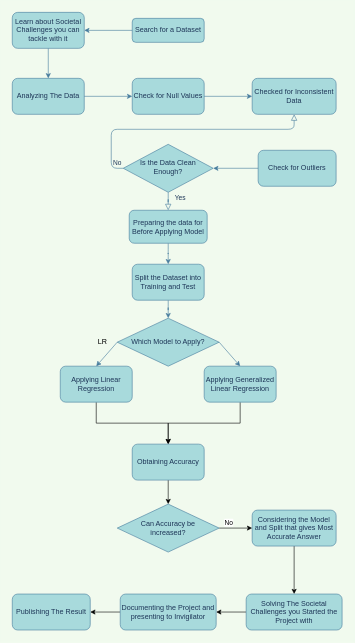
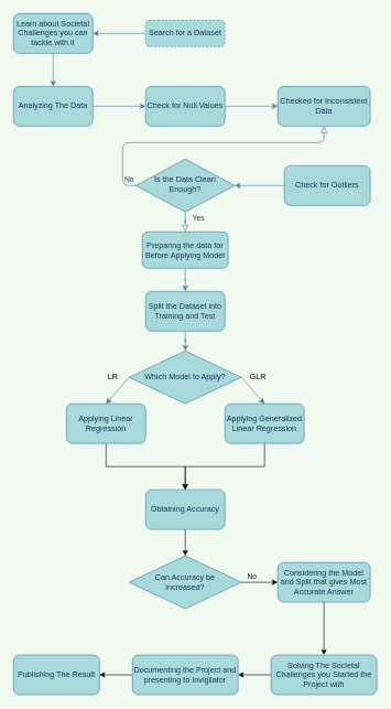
  <mxCell id="0" />
  <mxCell id="1" parent="0" />
- <mxCell id="2" value="Search for a Dataset" style="whiteSpace=wrap;html=1;fontSize=12;glass=0;strokeWidth=1;shadow=0;fillColor=#A8DADC;strokeColor=#457B9D;fontColor=#1D3557;rounded=1;" parent="1" vertex="1"><mxGeometry x="220" y="30" width="120" height="40" as="geometry" /></mxCell>
+ <mxCell id="2" value="Search for a Dataset" style="whiteSpace=wrap;html=1;fontSize=12;glass=0;strokeWidth=1;shadow=0;fillColor=#A8DADC;strokeColor=#457B9D;fontColor=#1D3557;rounded=1;dashed=1;" parent="1" vertex="1"><mxGeometry x="220" y="30" width="120" height="40" as="geometry" /></mxCell>
  <mxCell id="3" value="" style="edgeStyle=orthogonalEdgeStyle;orthogonalLoop=1;jettySize=auto;html=1;strokeColor=#457B9D;fontColor=#1D3557;labelBackgroundColor=#F1FAEE;" parent="1" source="4" target="12" edge="1"><mxGeometry relative="1" as="geometry" /></mxCell>
  <mxCell id="4" value="Learn about Societal Challenges you can tackle with it" style="whiteSpace=wrap;html=1;fontSize=12;glass=0;strokeWidth=1;shadow=0;fillColor=#A8DADC;strokeColor=#457B9D;fontColor=#1D3557;rounded=1;" parent="1" vertex="1"><mxGeometry x="20" y="20" width="120" height="60" as="geometry" /></mxCell>
  <mxCell id="5" value="No" style="html=1;jettySize=auto;orthogonalLoop=1;fontSize=11;endArrow=block;endFill=0;endSize=8;strokeWidth=1;shadow=0;labelBackgroundColor=none;edgeStyle=orthogonalEdgeStyle;strokeColor=#457B9D;fontColor=#1D3557;exitX=0;exitY=0.5;exitDx=0;exitDy=0;" parent="1" source="7" target="17" edge="1"><mxGeometry x="-0.861" y="-10" relative="1" as="geometry"><mxPoint as="offset" /><mxPoint x="80" y="270" as="targetPoint" /><mxPoint x="190" y="320" as="sourcePoint" /></mxGeometry></mxCell>
  <mxCell id="6" value="Yes" style="edgeStyle=orthogonalEdgeStyle;html=1;jettySize=auto;orthogonalLoop=1;fontSize=11;endArrow=block;endFill=0;endSize=8;strokeWidth=1;shadow=0;labelBackgroundColor=none;strokeColor=#457B9D;fontColor=#1D3557;" parent="1" source="7" target="9" edge="1"><mxGeometry x="0.2" y="20" relative="1" as="geometry"><mxPoint as="offset" /></mxGeometry></mxCell>
  <mxCell id="7" value="Is the Data Clean Enough?" style="rhombus;whiteSpace=wrap;html=1;shadow=0;fontFamily=Helvetica;fontSize=12;align=center;strokeWidth=1;spacing=6;spacingTop=-4;fillColor=#A8DADC;strokeColor=#457B9D;fontColor=#1D3557;rounded=0;" parent="1" vertex="1"><mxGeometry x="205" y="240" width="150" height="80" as="geometry" /></mxCell>
  <mxCell id="8" value="" style="edgeStyle=orthogonalEdgeStyle;curved=0;rounded=1;sketch=0;orthogonalLoop=1;jettySize=auto;html=1;fontColor=#1D3557;strokeColor=#457B9D;fillColor=#A8DADC;" parent="1" source="9" target="28" edge="1"><mxGeometry relative="1" as="geometry" /></mxCell>
  <mxCell id="9" value="Preparing the data for Before Applying Model" style="whiteSpace=wrap;html=1;fontSize=12;glass=0;strokeWidth=1;shadow=0;fillColor=#A8DADC;strokeColor=#457B9D;fontColor=#1D3557;rounded=1;" parent="1" vertex="1"><mxGeometry x="215" y="350" width="130" height="55" as="geometry" /></mxCell>
  <mxCell id="10" value="" style="edgeStyle=orthogonalEdgeStyle;orthogonalLoop=1;jettySize=auto;html=1;opacity=0;strokeColor=#457B9D;fontColor=#1D3557;labelBackgroundColor=#F1FAEE;" parent="1" source="12" target="16" edge="1"><mxGeometry relative="1" as="geometry" /></mxCell>
  <mxCell id="11" value="" style="edgeStyle=orthogonalEdgeStyle;orthogonalLoop=1;jettySize=auto;html=1;opacity=0;strokeColor=#457B9D;fontColor=#1D3557;labelBackgroundColor=#F1FAEE;" parent="1" source="12" target="16" edge="1"><mxGeometry relative="1" as="geometry" /></mxCell>
  <mxCell id="12" value="Analyzing The Data" style="whiteSpace=wrap;html=1;shadow=0;strokeWidth=1;glass=0;fillColor=#A8DADC;strokeColor=#457B9D;fontColor=#1D3557;rounded=1;" parent="1" vertex="1"><mxGeometry x="20" y="130" width="120" height="60" as="geometry" /></mxCell>
  <mxCell id="13" value="Check for Outliers" style="whiteSpace=wrap;html=1;shadow=0;strokeWidth=1;glass=0;fillColor=#A8DADC;strokeColor=#457B9D;fontColor=#1D3557;rounded=1;" parent="1" vertex="1"><mxGeometry x="430" y="250" width="130" height="60" as="geometry" /></mxCell>
  <mxCell id="14" value="" style="edgeStyle=orthogonalEdgeStyle;orthogonalLoop=1;jettySize=auto;html=1;opacity=0;strokeColor=#457B9D;fontColor=#1D3557;labelBackgroundColor=#F1FAEE;" parent="1" source="16" target="17" edge="1"><mxGeometry relative="1" as="geometry" /></mxCell>
  <mxCell id="15" value="" style="edgeStyle=orthogonalEdgeStyle;orthogonalLoop=1;jettySize=auto;html=1;opacity=0;endArrow=block;endFill=1;strokeColor=#457B9D;fontColor=#1D3557;labelBackgroundColor=#F1FAEE;" parent="1" source="16" target="12" edge="1"><mxGeometry relative="1" as="geometry" /></mxCell>
  <mxCell id="16" value="Check for Null Values" style="whiteSpace=wrap;html=1;shadow=0;strokeWidth=1;glass=0;fillColor=#A8DADC;strokeColor=#457B9D;fontColor=#1D3557;rounded=1;" parent="1" vertex="1"><mxGeometry x="220" y="130" width="120" height="60" as="geometry" /></mxCell>
  <mxCell id="17" value="Checked for Inconsistent Data" style="whiteSpace=wrap;html=1;shadow=0;strokeWidth=1;glass=0;fillColor=#A8DADC;strokeColor=#457B9D;fontColor=#1D3557;rounded=1;" parent="1" vertex="1"><mxGeometry x="420" y="130" width="140" height="60" as="geometry" /></mxCell>
  <mxCell id="18" value="Which Model to Apply?" style="rhombus;whiteSpace=wrap;html=1;shadow=0;strokeWidth=1;glass=0;fillColor=#A8DADC;strokeColor=#457B9D;fontColor=#1D3557;rounded=0;" parent="1" vertex="1"><mxGeometry x="195" y="530" width="170" height="80" as="geometry" /></mxCell>
  <mxCell id="19" value="" style="endArrow=classic;html=1;rounded=1;sketch=0;fontColor=#1D3557;strokeColor=#457B9D;fillColor=#A8DADC;curved=0;entryX=0;entryY=0.5;entryDx=0;entryDy=0;" parent="1" target="17" edge="1"><mxGeometry width="50" height="50" relative="1" as="geometry"><mxPoint x="340" y="160" as="sourcePoint" /><mxPoint x="390" y="110" as="targetPoint" /></mxGeometry></mxCell>
  <mxCell id="20" value="" style="endArrow=classic;html=1;rounded=1;sketch=0;fontColor=#1D3557;strokeColor=#457B9D;fillColor=#A8DADC;curved=0;entryX=0;entryY=0.5;entryDx=0;entryDy=0;" parent="1" target="16" edge="1"><mxGeometry width="50" height="50" relative="1" as="geometry"><mxPoint x="140" y="160" as="sourcePoint" /><mxPoint x="190" y="110" as="targetPoint" /></mxGeometry></mxCell>
  <mxCell id="21" value="" style="endArrow=classic;html=1;rounded=1;sketch=0;fontColor=#1D3557;strokeColor=#457B9D;fillColor=#A8DADC;curved=0;exitX=0;exitY=0.5;exitDx=0;exitDy=0;entryX=1;entryY=0.5;entryDx=0;entryDy=0;" parent="1" source="13" target="7" edge="1"><mxGeometry width="50" height="50" relative="1" as="geometry"><mxPoint x="250" y="290" as="sourcePoint" /><mxPoint x="370" y="270" as="targetPoint" /></mxGeometry></mxCell>
  <mxCell id="22" value="" style="endArrow=classic;html=1;rounded=1;sketch=0;fontColor=#1D3557;strokeColor=#457B9D;fillColor=#A8DADC;curved=0;entryX=1;entryY=0.5;entryDx=0;entryDy=0;exitX=0;exitY=0.5;exitDx=0;exitDy=0;" parent="1" target="4" edge="1" source="2"><mxGeometry width="50" height="50" relative="1" as="geometry"><mxPoint x="80" y="-40" as="sourcePoint" /><mxPoint x="130" y="-90" as="targetPoint" /></mxGeometry></mxCell>
  <mxCell id="23" value="" style="edgeStyle=orthogonalEdgeStyle;rounded=0;orthogonalLoop=1;jettySize=auto;html=1;entryX=0.5;entryY=0;entryDx=0;entryDy=0;" edge="1" parent="1" source="24" target="32"><mxGeometry relative="1" as="geometry"><mxPoint x="160" y="750" as="targetPoint" /></mxGeometry></mxCell>
  <mxCell id="24" value="Applying Linear Regression" style="whiteSpace=wrap;html=1;rounded=1;shadow=0;fontColor=#1D3557;strokeColor=#457B9D;strokeWidth=1;fillColor=#A8DADC;glass=0;" parent="1" vertex="1"><mxGeometry x="100" y="610" width="120" height="60" as="geometry" /></mxCell>
  <mxCell id="25" value="" style="edgeStyle=orthogonalEdgeStyle;rounded=0;orthogonalLoop=1;jettySize=auto;html=1;" edge="1" parent="1" source="26" target="32"><mxGeometry relative="1" as="geometry" /></mxCell>
  <mxCell id="26" value="Applying Generalized Linear Regression" style="whiteSpace=wrap;html=1;rounded=1;shadow=0;fontColor=#1D3557;strokeColor=#457B9D;strokeWidth=1;fillColor=#A8DADC;glass=0;" parent="1" vertex="1"><mxGeometry x="340" y="610" width="120" height="60" as="geometry" /></mxCell>
  <mxCell id="27" value="" style="edgeStyle=orthogonalEdgeStyle;curved=0;rounded=1;sketch=0;orthogonalLoop=1;jettySize=auto;html=1;fontColor=#1D3557;strokeColor=#457B9D;fillColor=#A8DADC;" parent="1" source="28" target="18" edge="1"><mxGeometry relative="1" as="geometry" /></mxCell>
  <mxCell id="28" value="Split the Dataset into Training and Test" style="whiteSpace=wrap;html=1;rounded=1;shadow=0;fontColor=#1D3557;strokeColor=#457B9D;strokeWidth=1;fillColor=#A8DADC;glass=0;" parent="1" vertex="1"><mxGeometry x="220" y="440" width="120" height="60" as="geometry" /></mxCell>
  <mxCell id="29" value="" style="endArrow=classic;html=1;rounded=1;sketch=0;fontColor=#1D3557;strokeColor=#457B9D;fillColor=#A8DADC;curved=0;exitX=0;exitY=0.5;exitDx=0;exitDy=0;entryX=0.5;entryY=0;entryDx=0;entryDy=0;" parent="1" source="18" target="24" edge="1"><mxGeometry width="50" height="50" relative="1" as="geometry"><mxPoint x="170" y="570" as="sourcePoint" /><mxPoint x="230" y="640" as="targetPoint" /></mxGeometry></mxCell>
  <mxCell id="30" value="" style="endArrow=classic;html=1;rounded=1;sketch=0;fontColor=#1D3557;strokeColor=#457B9D;fillColor=#A8DADC;curved=0;exitX=1;exitY=0.5;exitDx=0;exitDy=0;entryX=0.5;entryY=0;entryDx=0;entryDy=0;" parent="1" source="18" target="26" edge="1"><mxGeometry width="50" height="50" relative="1" as="geometry"><mxPoint x="370" y="570" as="sourcePoint" /><mxPoint x="420" y="520" as="targetPoint" /></mxGeometry></mxCell>
  <mxCell id="31" value="" style="edgeStyle=orthogonalEdgeStyle;rounded=0;orthogonalLoop=1;jettySize=auto;html=1;" edge="1" parent="1" source="32" target="35"><mxGeometry relative="1" as="geometry" /></mxCell>
  <mxCell id="32" value="Obtaining Accuracy" style="whiteSpace=wrap;html=1;rounded=1;shadow=0;fontColor=#1D3557;strokeColor=#457B9D;strokeWidth=1;fillColor=#A8DADC;glass=0;" vertex="1" parent="1"><mxGeometry x="220" y="740" width="120" height="60" as="geometry" /></mxCell>
  <mxCell id="33" value="" style="edgeStyle=orthogonalEdgeStyle;rounded=0;orthogonalLoop=1;jettySize=auto;html=1;" edge="1" parent="1" source="35" target="37"><mxGeometry relative="1" as="geometry" /></mxCell>
  <mxCell id="34" value="No" style="edgeLabel;html=1;align=center;verticalAlign=middle;resizable=0;points=[];" vertex="1" connectable="0" parent="33"><mxGeometry x="-0.27" y="2" relative="1" as="geometry"><mxPoint x="-5" y="-8" as="offset" /></mxGeometry></mxCell>
  <mxCell id="35" value="Can Accuracy be &lt;br&gt;increased?" style="rhombus;whiteSpace=wrap;html=1;shadow=0;strokeWidth=1;glass=0;fillColor=#A8DADC;strokeColor=#457B9D;fontColor=#1D3557;rounded=0;" vertex="1" parent="1"><mxGeometry x="195" y="840" width="170" height="80" as="geometry" /></mxCell>
  <mxCell id="36" value="" style="edgeStyle=orthogonalEdgeStyle;rounded=0;orthogonalLoop=1;jettySize=auto;html=1;" edge="1" parent="1" source="37" target="39"><mxGeometry relative="1" as="geometry" /></mxCell>
  <mxCell id="37" value="Considering the Model and Split that gives Most Accurate Answer" style="whiteSpace=wrap;html=1;rounded=1;shadow=0;fontColor=#1D3557;strokeColor=#457B9D;strokeWidth=1;fillColor=#A8DADC;glass=0;" vertex="1" parent="1"><mxGeometry x="420" y="850" width="140" height="60" as="geometry" /></mxCell>
  <mxCell id="38" value="" style="edgeStyle=orthogonalEdgeStyle;rounded=0;orthogonalLoop=1;jettySize=auto;html=1;" edge="1" parent="1" source="39" target="41"><mxGeometry relative="1" as="geometry" /></mxCell>
  <mxCell id="39" value="Solving The Societal Challenges you Started the Project with" style="whiteSpace=wrap;html=1;rounded=1;shadow=0;fontColor=#1D3557;strokeColor=#457B9D;strokeWidth=1;fillColor=#A8DADC;glass=0;" vertex="1" parent="1"><mxGeometry x="410" y="990" width="160" height="60" as="geometry" /></mxCell>
  <mxCell id="40" value="" style="edgeStyle=orthogonalEdgeStyle;rounded=0;orthogonalLoop=1;jettySize=auto;html=1;" edge="1" parent="1" source="41" target="44"><mxGeometry relative="1" as="geometry" /></mxCell>
  <mxCell id="41" value="Documenting the Project and presenting to Invigilator" style="whiteSpace=wrap;html=1;rounded=1;shadow=0;fontColor=#1D3557;strokeColor=#457B9D;strokeWidth=1;fillColor=#A8DADC;glass=0;" vertex="1" parent="1"><mxGeometry x="200" y="990" width="160" height="60" as="geometry" /></mxCell>
  <mxCell id="42" value="LR" style="text;html=1;align=center;verticalAlign=middle;resizable=0;points=[];autosize=1;strokeColor=none;fillColor=none;" vertex="1" parent="1"><mxGeometry x="155" y="560" width="30" height="20" as="geometry" /></mxCell>
+ <mxCell id="43" value="GLR" style="text;html=1;align=center;verticalAlign=middle;resizable=0;points=[];autosize=1;strokeColor=none;fillColor=none;" vertex="1" parent="1"><mxGeometry x="370" y="560" width="40" height="20" as="geometry" /></mxCell>
  <mxCell id="44" value="Publishing The Result" style="rounded=1;whiteSpace=wrap;html=1;shadow=0;fontColor=#1D3557;strokeColor=#457B9D;strokeWidth=1;fillColor=#A8DADC;glass=0;" vertex="1" parent="1"><mxGeometry x="20" y="990" width="130" height="60" as="geometry" /></mxCell>
